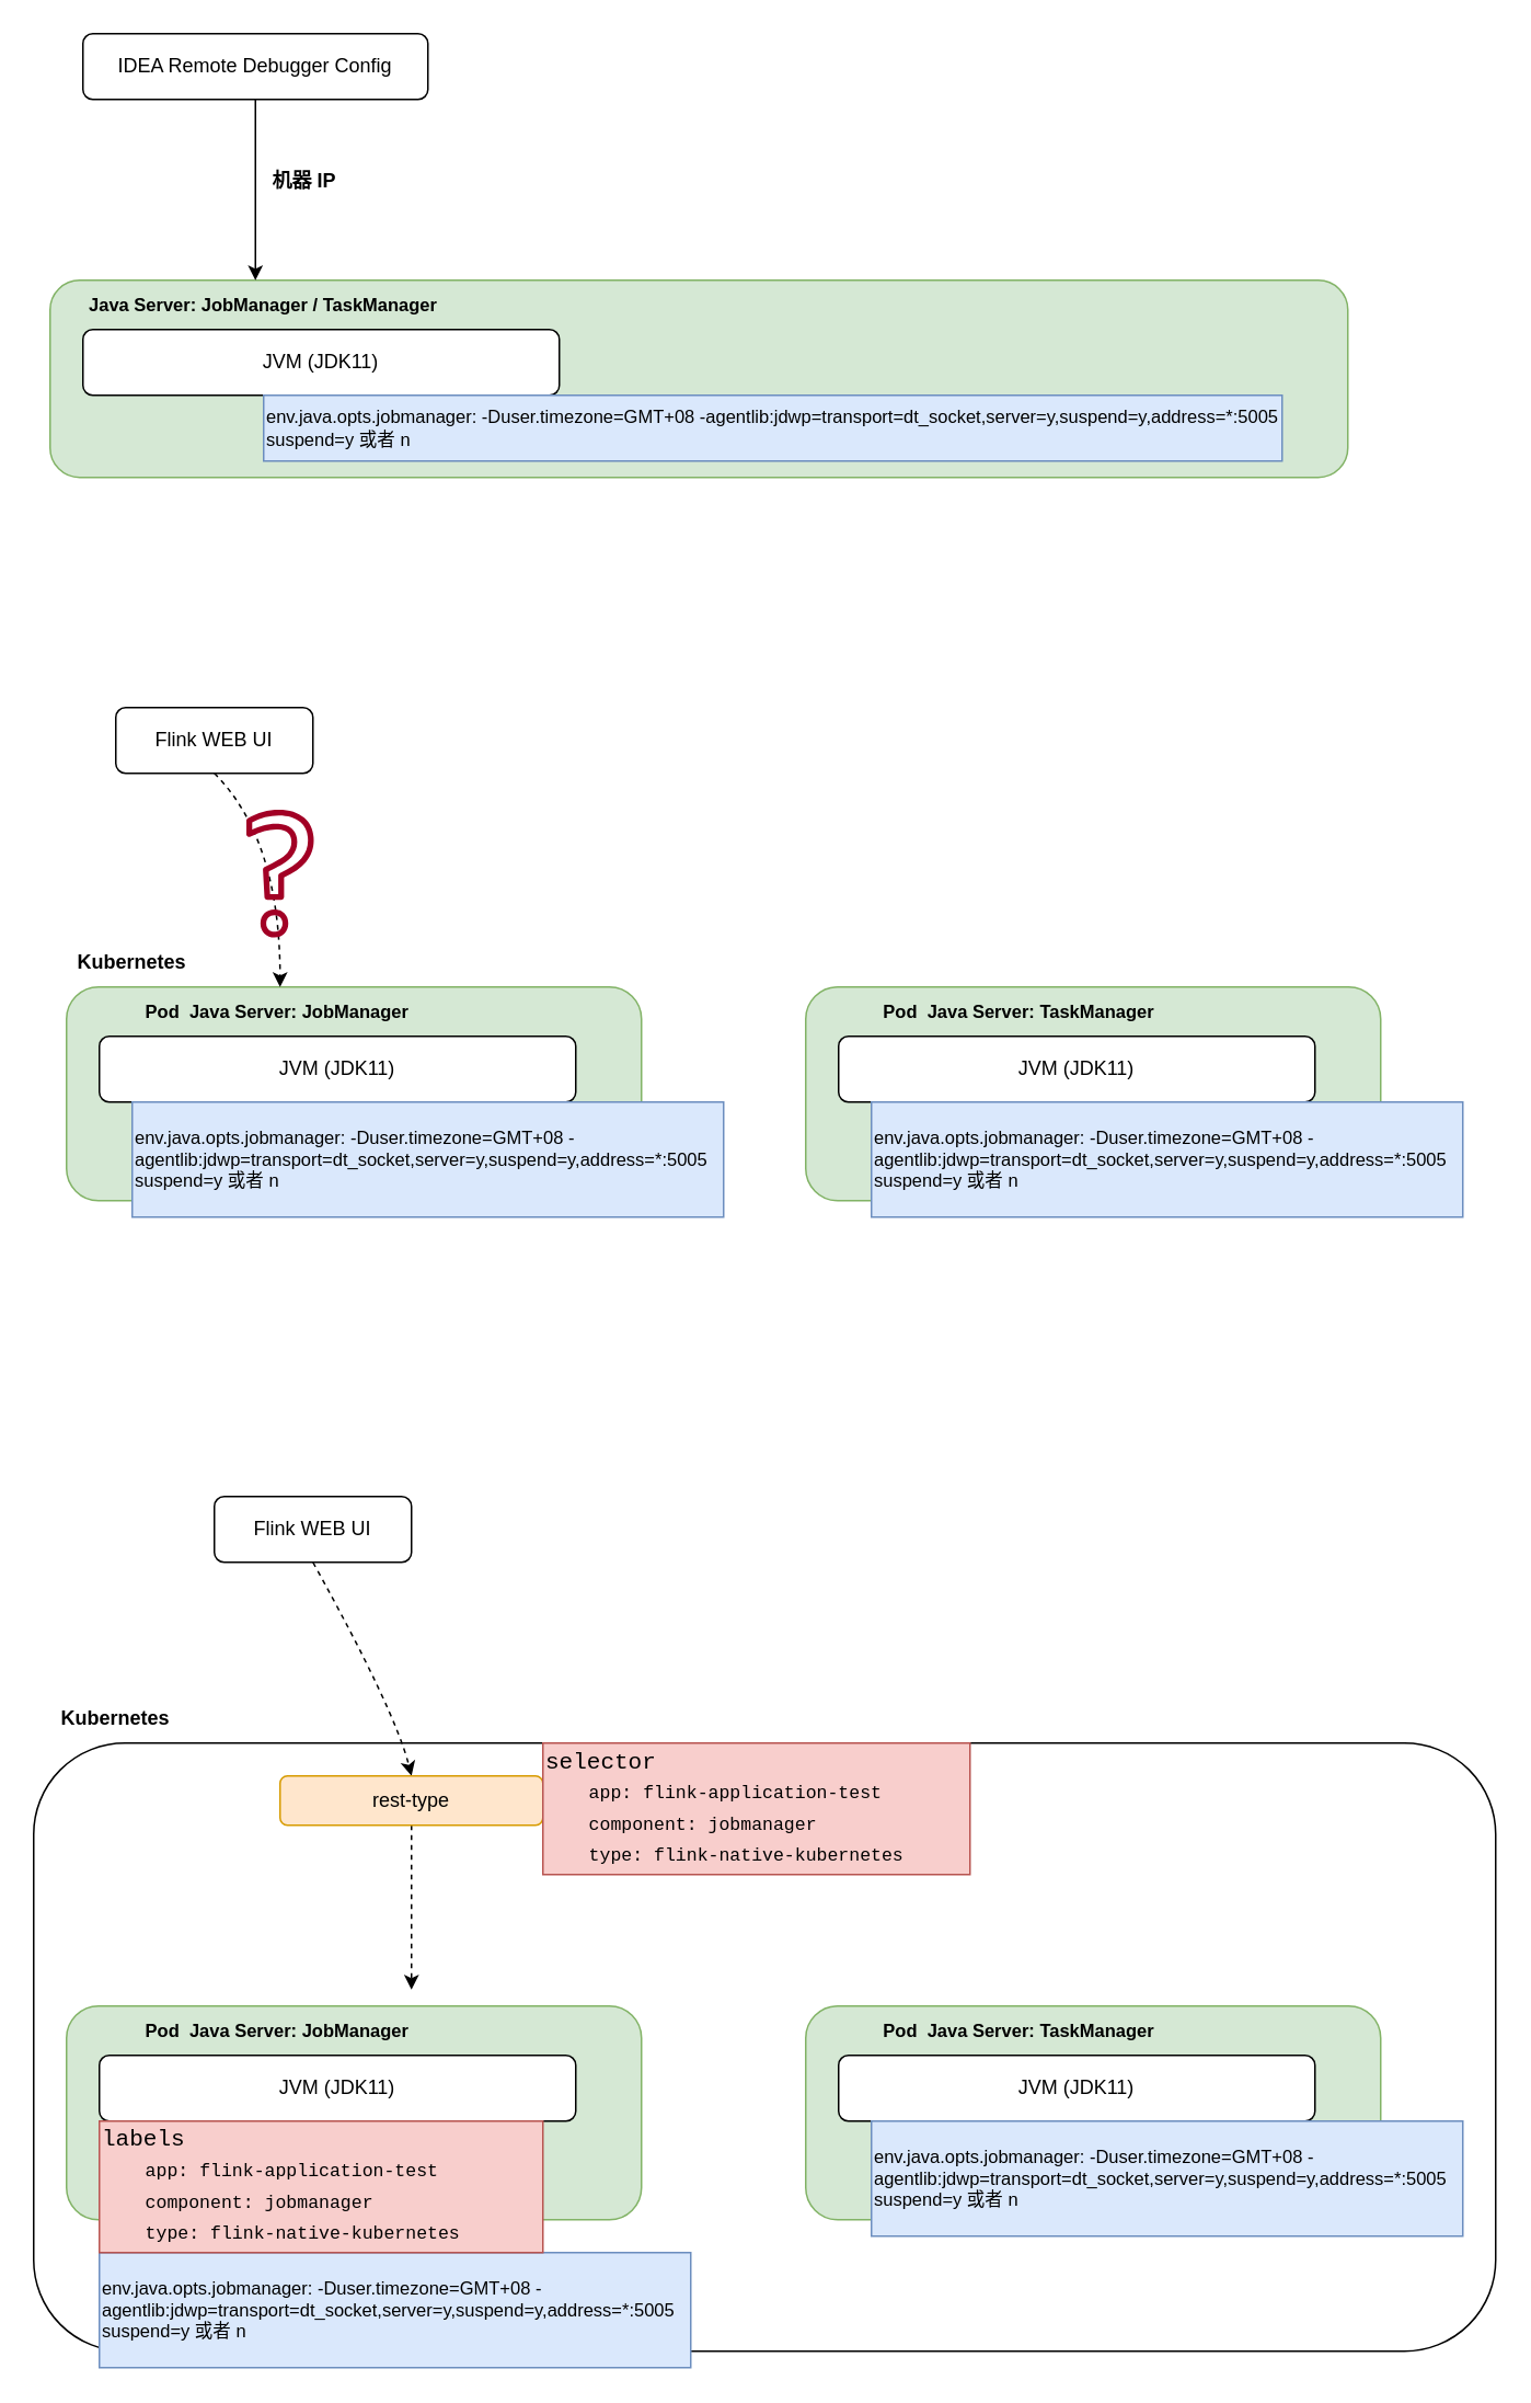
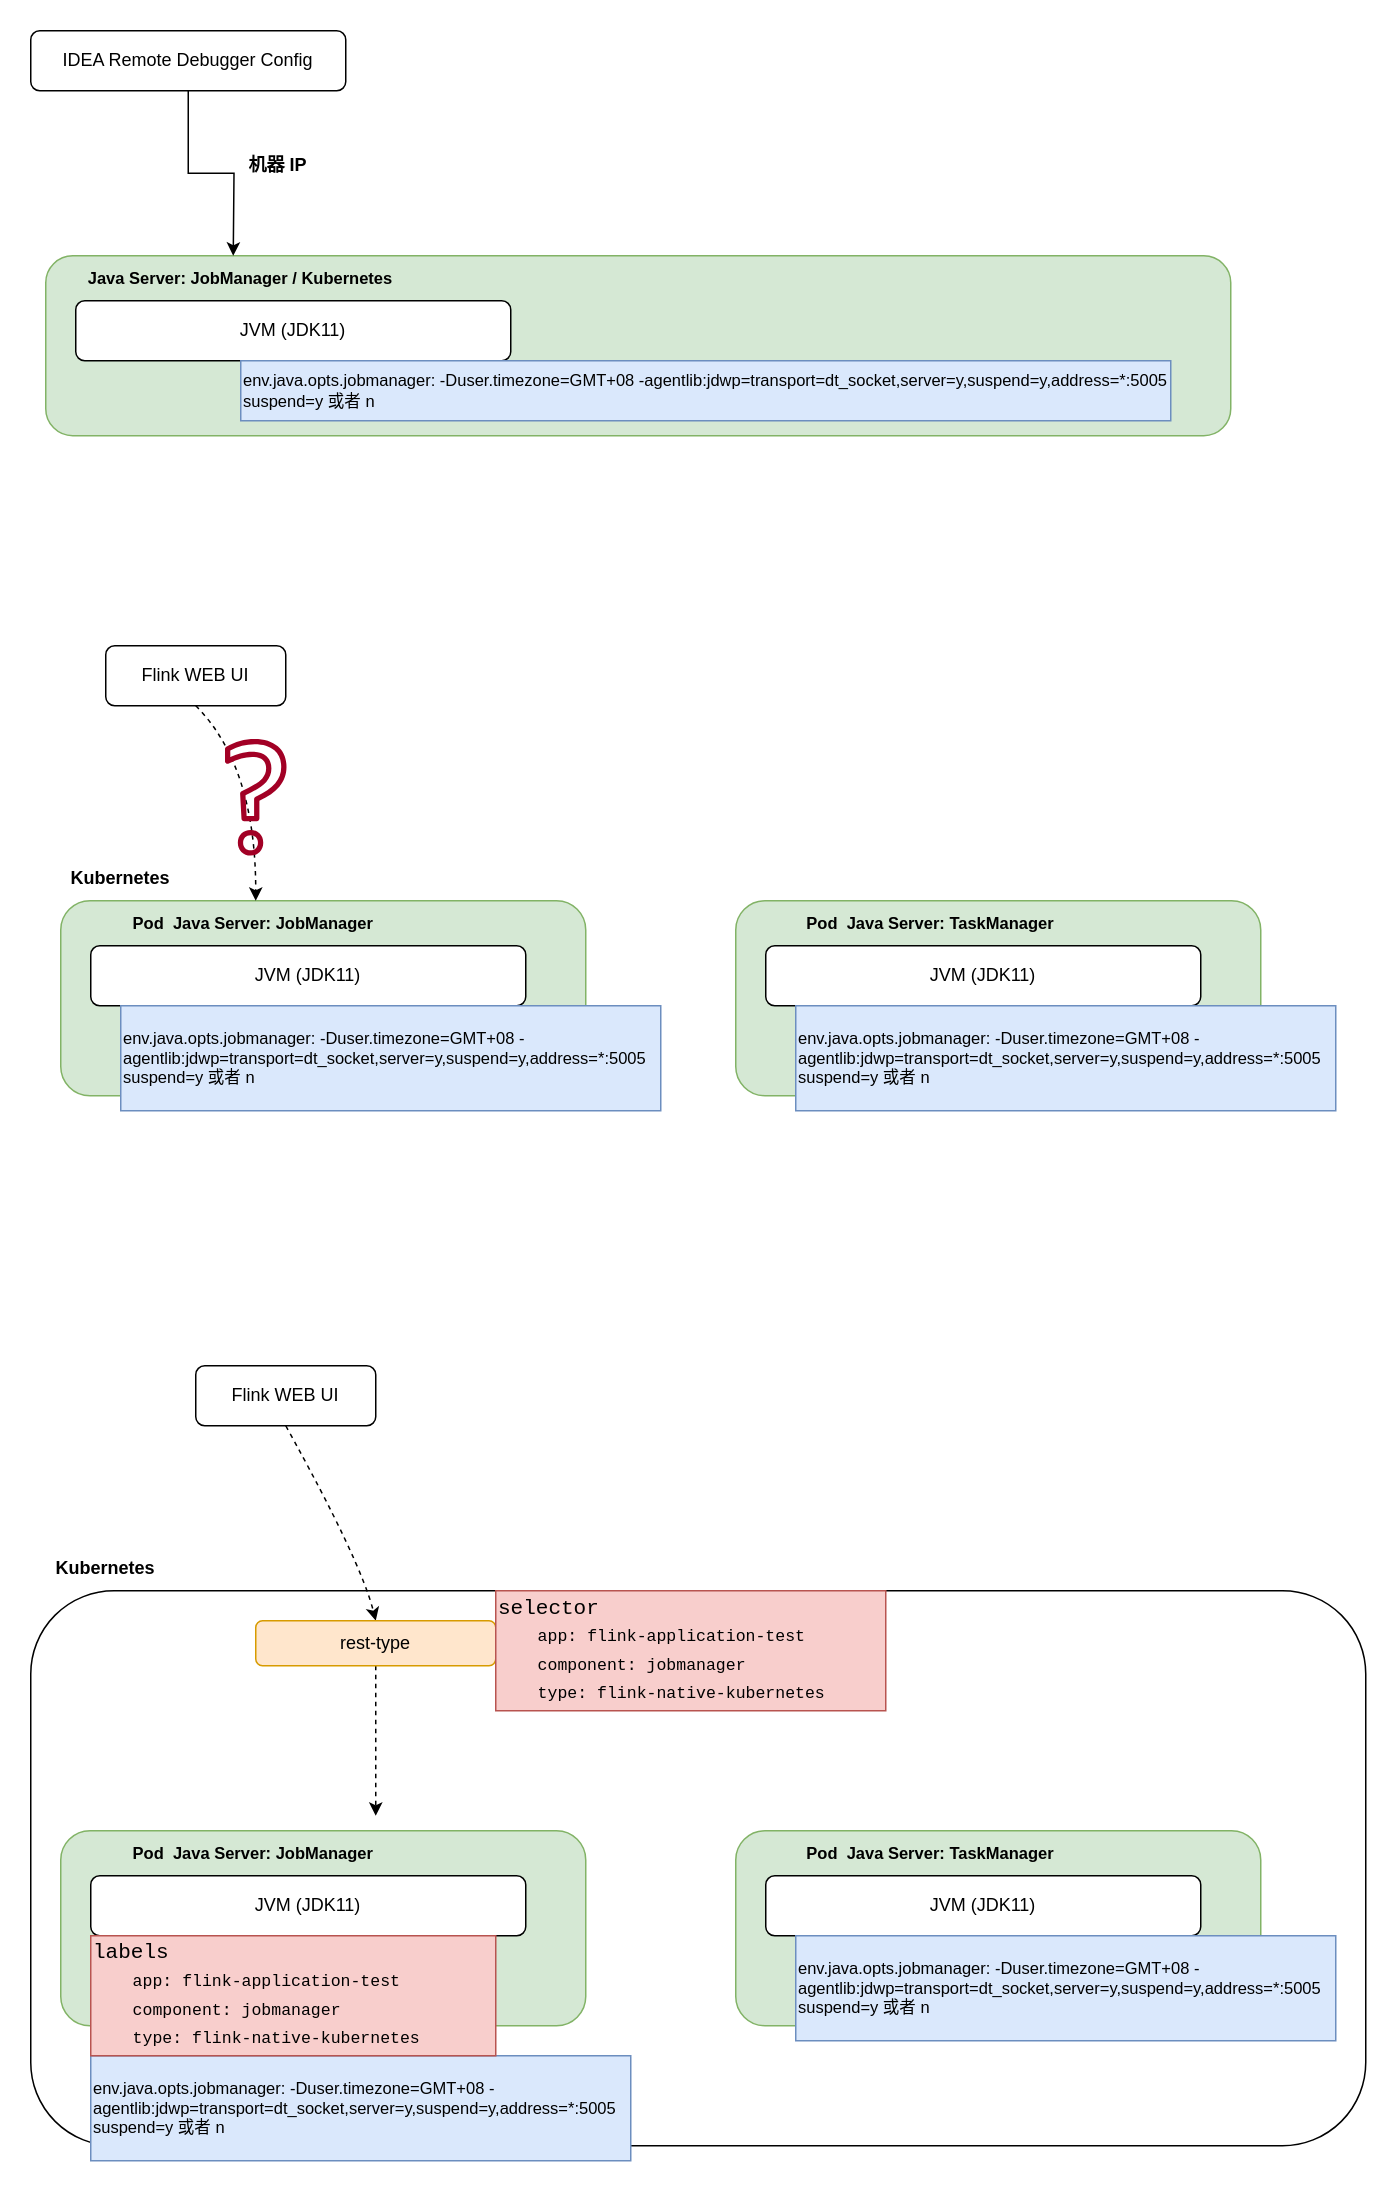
  <mxCell id="0" />
  <mxCell id="1" parent="0" />
  <mxCell id="2" value="" style="rounded=1;whiteSpace=wrap;html=1;fillColor=none;" vertex="1" parent="1"><mxGeometry x="20" y="1060" width="890" height="370" as="geometry" /></mxCell>
  <mxCell id="3" value="" style="rounded=1;whiteSpace=wrap;html=1;fillColor=#d5e8d4;strokeColor=#82b366;" vertex="1" parent="1"><mxGeometry x="30" y="170" width="790" height="120" as="geometry" /></mxCell>
  <mxCell id="4" style="edgeStyle=orthogonalEdgeStyle;rounded=0;orthogonalLoop=1;jettySize=auto;html=1;" edge="1" parent="1" source="5"><mxGeometry relative="1" as="geometry"><mxPoint x="155" y="170" as="targetPoint" /></mxGeometry></mxCell>
- <mxCell id="5" value="IDEA Remote Debugger Config" style="rounded=1;whiteSpace=wrap;html=1;" vertex="1" parent="1"><mxGeometry x="50" y="20" width="210" height="40" as="geometry" /></mxCell>
+ <mxCell id="5" value="IDEA Remote Debugger Config" style="rounded=1;whiteSpace=wrap;html=1;" vertex="1" parent="1"><mxGeometry x="20" y="20" width="210" height="40" as="geometry" /></mxCell>
  <mxCell id="6" value="JVM (JDK11)" style="rounded=1;whiteSpace=wrap;html=1;" vertex="1" parent="1"><mxGeometry x="50" y="200" width="290" height="40" as="geometry" /></mxCell>
- <mxCell id="7" value="Java Server: JobManager / TaskManager" style="text;html=1;align=center;verticalAlign=middle;whiteSpace=wrap;rounded=0;fontSize=11;fontStyle=1" vertex="1" parent="1"><mxGeometry x="50" y="170" width="220" height="30" as="geometry" /></mxCell>
+ <mxCell id="7" value="Java Server: JobManager / Kubernetes" style="text;html=1;align=center;verticalAlign=middle;whiteSpace=wrap;rounded=0;fontSize=11;fontStyle=1" vertex="1" parent="1"><mxGeometry x="50" y="170" width="220" height="30" as="geometry" /></mxCell>
  <mxCell id="8" value="env.java.opts.jobmanager: -Duser.timezone=GMT+08 -agentlib:jdwp=transport=dt_socket,server=y,suspend=y,address=*:5005&lt;br&gt;&lt;div style=&quot;text-align: left;&quot;&gt;&lt;span style=&quot;text-align: center;&quot;&gt;suspend=y 或者 n&lt;/span&gt;&lt;/div&gt;" style="text;html=1;align=center;verticalAlign=middle;whiteSpace=wrap;rounded=0;fontSize=11;fillColor=#dae8fc;strokeColor=#6c8ebf;" vertex="1" parent="1"><mxGeometry x="160" y="240" width="620" height="40" as="geometry" /></mxCell>
  <mxCell id="9" value="机器 IP" style="text;html=1;align=center;verticalAlign=middle;whiteSpace=wrap;rounded=0;fontStyle=1" vertex="1" parent="1"><mxGeometry x="160" y="100" width="50" height="20" as="geometry" /></mxCell>
  <mxCell id="10" value="" style="rounded=1;whiteSpace=wrap;html=1;fillColor=#d5e8d4;strokeColor=#82b366;" vertex="1" parent="1"><mxGeometry x="40" y="600" width="350" height="130" as="geometry" /></mxCell>
  <mxCell id="11" value="Flink WEB UI" style="rounded=1;whiteSpace=wrap;html=1;" vertex="1" parent="1"><mxGeometry x="70" y="430" width="120" height="40" as="geometry" /></mxCell>
  <mxCell id="12" value="JVM (JDK11)" style="rounded=1;whiteSpace=wrap;html=1;" vertex="1" parent="1"><mxGeometry x="60" y="630" width="290" height="40" as="geometry" /></mxCell>
  <mxCell id="13" value="Pod&amp;nbsp; Java Server: JobManager&amp;nbsp;" style="text;html=1;align=center;verticalAlign=middle;whiteSpace=wrap;rounded=0;fontSize=11;fontStyle=1" vertex="1" parent="1"><mxGeometry x="60" y="600" width="220" height="30" as="geometry" /></mxCell>
  <mxCell id="14" value="env.java.opts.jobmanager: -Duser.timezone=GMT+08 -agentlib:jdwp=transport=dt_socket,server=y,suspend=y,address=*:5005&lt;br&gt;&lt;div style=&quot;&quot;&gt;&lt;span style=&quot;&quot;&gt;suspend=y 或者 n&lt;/span&gt;&lt;/div&gt;" style="text;html=1;align=left;verticalAlign=middle;whiteSpace=wrap;rounded=0;fontSize=11;fillColor=#dae8fc;strokeColor=#6c8ebf;" vertex="1" parent="1"><mxGeometry x="80" y="670" width="360" height="70" as="geometry" /></mxCell>
  <mxCell id="15" value="Kubernetes" style="text;html=1;align=center;verticalAlign=middle;whiteSpace=wrap;rounded=0;fontStyle=1" vertex="1" parent="1"><mxGeometry x="40" y="570" width="80" height="30" as="geometry" /></mxCell>
  <mxCell id="16" value="" style="rounded=1;whiteSpace=wrap;html=1;fillColor=#d5e8d4;strokeColor=#82b366;" vertex="1" parent="1"><mxGeometry x="490" y="600" width="350" height="130" as="geometry" /></mxCell>
  <mxCell id="17" value="JVM (JDK11)" style="rounded=1;whiteSpace=wrap;html=1;" vertex="1" parent="1"><mxGeometry x="510" y="630" width="290" height="40" as="geometry" /></mxCell>
  <mxCell id="18" value="Pod&amp;nbsp; Java Server: TaskManager" style="text;html=1;align=center;verticalAlign=middle;whiteSpace=wrap;rounded=0;fontSize=11;fontStyle=1" vertex="1" parent="1"><mxGeometry x="510" y="600" width="220" height="30" as="geometry" /></mxCell>
  <mxCell id="19" value="env.java.opts.jobmanager: -Duser.timezone=GMT+08 -agentlib:jdwp=transport=dt_socket,server=y,suspend=y,address=*:5005&lt;br&gt;&lt;div style=&quot;&quot;&gt;&lt;span style=&quot;&quot;&gt;suspend=y 或者 n&lt;/span&gt;&lt;/div&gt;" style="text;html=1;align=left;verticalAlign=middle;whiteSpace=wrap;rounded=0;fontSize=11;fillColor=#dae8fc;strokeColor=#6c8ebf;" vertex="1" parent="1"><mxGeometry x="530" y="670" width="360" height="70" as="geometry" /></mxCell>
  <mxCell id="20" value="" style="curved=1;endArrow=classic;html=1;rounded=0;exitX=0.5;exitY=1;exitDx=0;exitDy=0;entryX=0.5;entryY=0;entryDx=0;entryDy=0;dashed=1;" edge="1" parent="1" source="11" target="13"><mxGeometry width="50" height="50" relative="1" as="geometry"><mxPoint x="310" y="550" as="sourcePoint" /><mxPoint x="360" y="500" as="targetPoint" /><Array as="points"><mxPoint x="170" y="510" /></Array></mxGeometry></mxCell>
  <mxCell id="21" value="" style="sketch=0;outlineConnect=0;fillColor=#a20025;strokeColor=#6F0000;dashed=0;verticalLabelPosition=bottom;verticalAlign=top;align=center;html=1;fontSize=12;fontStyle=0;aspect=fixed;pointerEvents=1;shape=mxgraph.aws4.question;fontColor=#ffffff;" vertex="1" parent="1"><mxGeometry x="149.5" y="492" width="41" height="78" as="geometry" /></mxCell>
  <mxCell id="22" value="" style="rounded=1;whiteSpace=wrap;html=1;fillColor=#d5e8d4;strokeColor=#82b366;" vertex="1" parent="1"><mxGeometry x="40" y="1220" width="350" height="130" as="geometry" /></mxCell>
  <mxCell id="23" value="Flink WEB UI" style="rounded=1;whiteSpace=wrap;html=1;" vertex="1" parent="1"><mxGeometry x="130" y="910" width="120" height="40" as="geometry" /></mxCell>
  <mxCell id="24" value="JVM (JDK11)" style="rounded=1;whiteSpace=wrap;html=1;" vertex="1" parent="1"><mxGeometry x="60" y="1250" width="290" height="40" as="geometry" /></mxCell>
  <mxCell id="25" value="Pod&amp;nbsp; Java Server: JobManager&amp;nbsp;" style="text;html=1;align=center;verticalAlign=middle;whiteSpace=wrap;rounded=0;fontSize=11;fontStyle=1" vertex="1" parent="1"><mxGeometry x="60" y="1220" width="220" height="30" as="geometry" /></mxCell>
  <mxCell id="26" value="env.java.opts.jobmanager: -Duser.timezone=GMT+08 -agentlib:jdwp=transport=dt_socket,server=y,suspend=y,address=*:5005&lt;br&gt;&lt;div style=&quot;&quot;&gt;&lt;span style=&quot;&quot;&gt;suspend=y 或者 n&lt;/span&gt;&lt;/div&gt;" style="text;html=1;align=left;verticalAlign=middle;whiteSpace=wrap;rounded=0;fontSize=11;fillColor=#dae8fc;strokeColor=#6c8ebf;" vertex="1" parent="1"><mxGeometry x="60" y="1370" width="360" height="70" as="geometry" /></mxCell>
  <mxCell id="27" value="Kubernetes" style="text;html=1;align=center;verticalAlign=middle;whiteSpace=wrap;rounded=0;fontStyle=1" vertex="1" parent="1"><mxGeometry x="30" y="1030" width="80" height="30" as="geometry" /></mxCell>
  <mxCell id="28" value="" style="rounded=1;whiteSpace=wrap;html=1;fillColor=#d5e8d4;strokeColor=#82b366;" vertex="1" parent="1"><mxGeometry x="490" y="1220" width="350" height="130" as="geometry" /></mxCell>
  <mxCell id="29" value="JVM (JDK11)" style="rounded=1;whiteSpace=wrap;html=1;" vertex="1" parent="1"><mxGeometry x="510" y="1250" width="290" height="40" as="geometry" /></mxCell>
  <mxCell id="30" value="Pod&amp;nbsp; Java Server: TaskManager" style="text;html=1;align=center;verticalAlign=middle;whiteSpace=wrap;rounded=0;fontSize=11;fontStyle=1" vertex="1" parent="1"><mxGeometry x="510" y="1220" width="220" height="30" as="geometry" /></mxCell>
  <mxCell id="31" value="env.java.opts.jobmanager: -Duser.timezone=GMT+08 -agentlib:jdwp=transport=dt_socket,server=y,suspend=y,address=*:5005&lt;br&gt;&lt;div style=&quot;&quot;&gt;&lt;span style=&quot;&quot;&gt;suspend=y 或者 n&lt;/span&gt;&lt;/div&gt;" style="text;html=1;align=left;verticalAlign=middle;whiteSpace=wrap;rounded=0;fontSize=11;fillColor=#dae8fc;strokeColor=#6c8ebf;" vertex="1" parent="1"><mxGeometry x="530" y="1290" width="360" height="70" as="geometry" /></mxCell>
  <mxCell id="32" value="" style="curved=1;endArrow=classic;html=1;rounded=0;exitX=0.5;exitY=1;exitDx=0;exitDy=0;entryX=0.5;entryY=0;entryDx=0;entryDy=0;dashed=1;" edge="1" parent="1" source="23" target="34"><mxGeometry width="50" height="50" relative="1" as="geometry"><mxPoint x="310" y="1110" as="sourcePoint" /><mxPoint x="360" y="1060" as="targetPoint" /><Array as="points"><mxPoint x="240" y="1040" /></Array></mxGeometry></mxCell>
  <mxCell id="33" style="edgeStyle=orthogonalEdgeStyle;rounded=0;orthogonalLoop=1;jettySize=auto;html=1;dashed=1;" edge="1" parent="1" source="34"><mxGeometry relative="1" as="geometry"><mxPoint x="250" y="1210" as="targetPoint" /></mxGeometry></mxCell>
  <mxCell id="34" value="rest-type" style="rounded=1;whiteSpace=wrap;html=1;fillColor=#ffe6cc;strokeColor=#d79b00;" vertex="1" parent="1"><mxGeometry x="170" y="1080" width="160" height="30" as="geometry" /></mxCell>
  <mxCell id="35" value="&lt;div style=&quot;font-family: Consolas, &amp;quot;Courier New&amp;quot;, monospace; line-height: 19px; white-space: pre;&quot;&gt;&lt;div&gt;&lt;font style=&quot;font-size: 14px;&quot;&gt;labels&lt;/font&gt;&lt;/div&gt;&lt;div&gt;&amp;nbsp; &amp;nbsp; &lt;span style=&quot;&quot;&gt;app&lt;/span&gt;: &lt;span style=&quot;&quot;&gt;flink-application-test&lt;/span&gt;&lt;/div&gt;&lt;div&gt;&amp;nbsp; &amp;nbsp; &lt;span style=&quot;&quot;&gt;component&lt;/span&gt;: &lt;span style=&quot;&quot;&gt;jobmanager&lt;/span&gt;&lt;/div&gt;&lt;div&gt;&amp;nbsp; &amp;nbsp; &lt;span style=&quot;&quot;&gt;type&lt;/span&gt;: &lt;span style=&quot;&quot;&gt;flink-native-kubernetes&lt;/span&gt;&lt;/div&gt;&lt;/div&gt;" style="text;html=1;align=left;verticalAlign=middle;whiteSpace=wrap;rounded=0;fontSize=11;labelBackgroundColor=none;fillColor=#f8cecc;strokeColor=#b85450;" vertex="1" parent="1"><mxGeometry x="60" y="1290" width="270" height="80" as="geometry" /></mxCell>
  <mxCell id="36" value="&lt;div style=&quot;font-family: Consolas, &amp;quot;Courier New&amp;quot;, monospace; line-height: 19px; white-space: pre;&quot;&gt;&lt;div&gt;&lt;div style=&quot;font-size: 14px; line-height: 19px;&quot;&gt;&lt;span style=&quot;&quot;&gt;selector&lt;/span&gt;&lt;/div&gt;&lt;/div&gt;&lt;div&gt;&amp;nbsp; &amp;nbsp; &lt;span style=&quot;&quot;&gt;app&lt;/span&gt;: &lt;span style=&quot;&quot;&gt;flink-application-test&lt;/span&gt;&lt;/div&gt;&lt;div&gt;&amp;nbsp; &amp;nbsp; &lt;span style=&quot;&quot;&gt;component&lt;/span&gt;: &lt;span style=&quot;&quot;&gt;jobmanager&lt;/span&gt;&lt;/div&gt;&lt;div&gt;&amp;nbsp; &amp;nbsp; &lt;span style=&quot;&quot;&gt;type&lt;/span&gt;: &lt;span style=&quot;&quot;&gt;flink-native-kubernetes&lt;/span&gt;&lt;/div&gt;&lt;/div&gt;" style="text;html=1;align=left;verticalAlign=middle;whiteSpace=wrap;rounded=0;fontSize=11;labelBackgroundColor=none;fillColor=#f8cecc;strokeColor=#b85450;" vertex="1" parent="1"><mxGeometry x="330" y="1060" width="260" height="80" as="geometry" /></mxCell>
